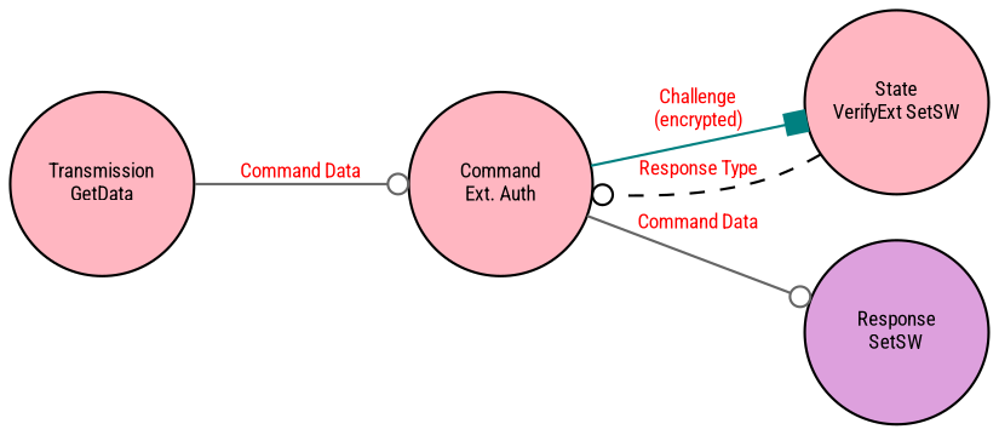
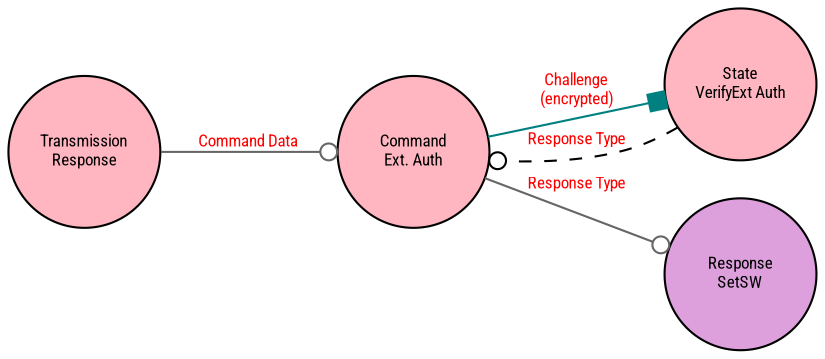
  digraph {
    fontname="Roboto Condensed"
    rankdir=LR
    node [fillcolor=lightpink fixedsize=true fontname="Roboto Condensed" fontsize=8 shape=circle style=filled]
    edge [arrowhead=odot color=gray40 fontcolor=Red fontname="Roboto Condensed" fontsize=8 style=solid]
    n1 [label="Command\nExt. Auth" width=1]
-   n2 [label="State\nVerifyExt SetSW" width=1]
+   n2 [label="State\nVerifyExt Auth" width=1]
    n3 [fillcolor=plum label="Response\nSetSW" width=1]
-   n4 [label="Transmission\nGetData" width=1]
+   n4 [label="Transmission\nResponse" width=1]
    n1 -> n2 [arrowhead=box color=teal label="Challenge\n(encrypted)"]
-   n1 -> n3 [label="Command Data"]
+   n1 -> n3 [label="Response Type"]
    n2 -> n1 [color=black label="Response Type" style=dashed]
    n4 -> n1 [label="Command Data"]
  }
